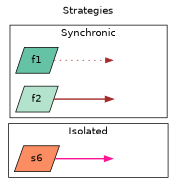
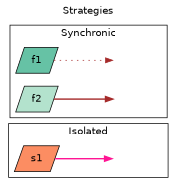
  digraph {
    fontname=helvetica
    label=Strategies
    labelloc=t
    rankdir=LR
    node [fontname=helvetica style=filled]
    edge [minlen=2 color=brown style=bold]
-   s1 [fillcolor="#FC8D62" label=s6 shape=parallelogram]
+   s1 [fillcolor="#FC8D62" shape=parallelogram]
    sinv1 [style=invis width=0]
    f1 [fillcolor="#66C2A5" shape=parallelogram]
    finv1 [style=invis width=0]
    f2 [fillcolor="#b3e2cd" shape=parallelogram]
    finv2 [style=invis width=0]
    subgraph cluster_1 {
      label=Isolated
      s1
      sinv1
    }
    subgraph cluster_2 {
      label=Synchronic
      f1
      finv1
      f2
      finv2
    }
    s1 -> sinv1 [color=deeppink]
    f1 -> finv1 [style=dotted]
    f2 -> finv2
  }
